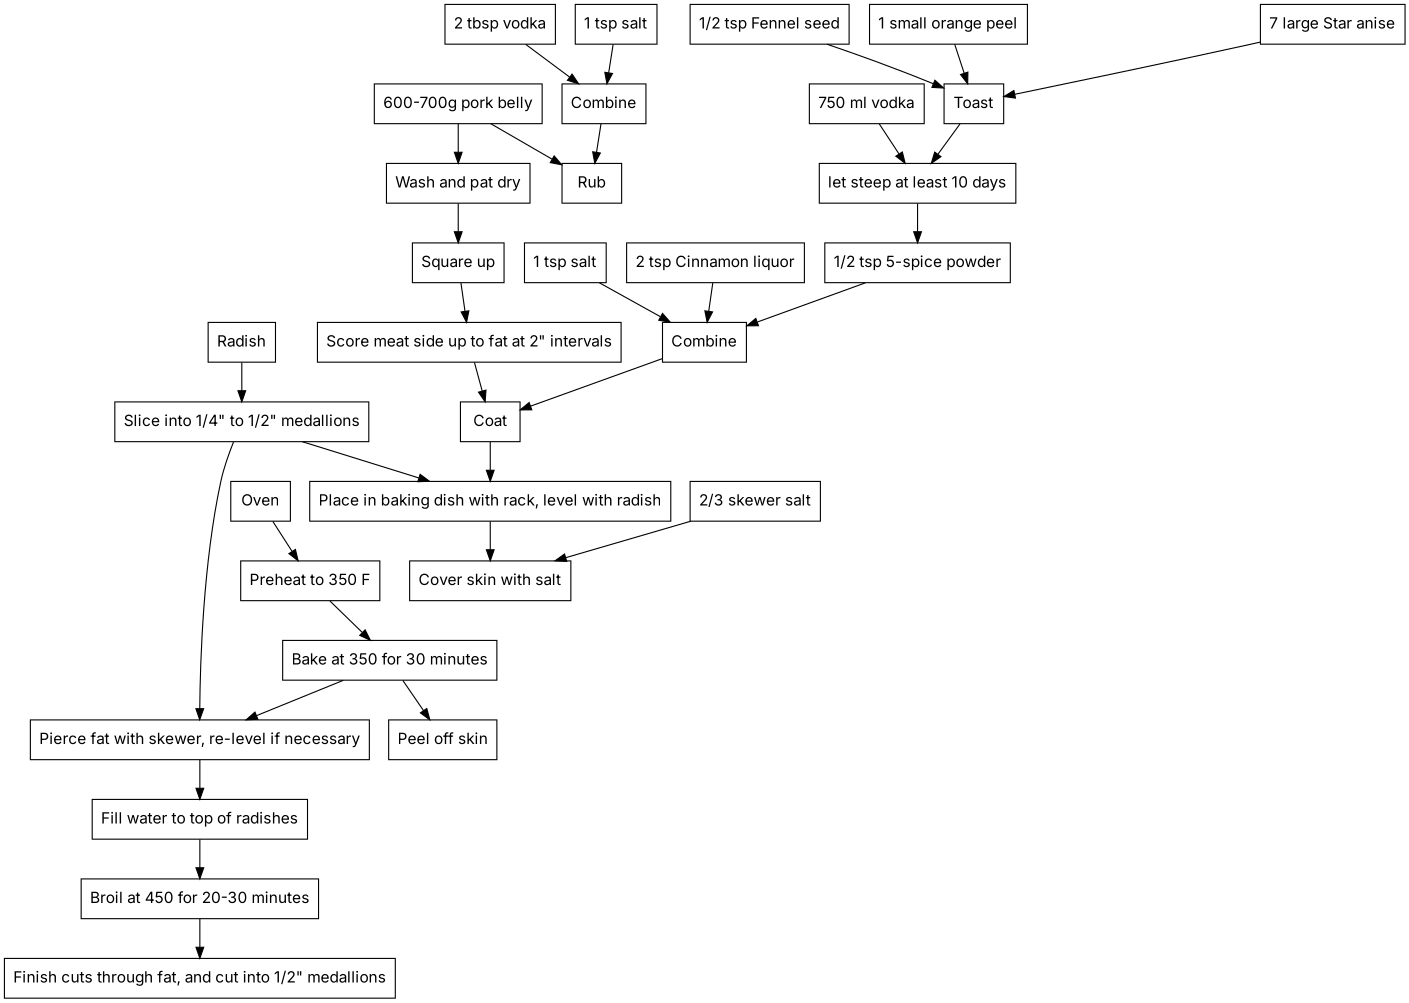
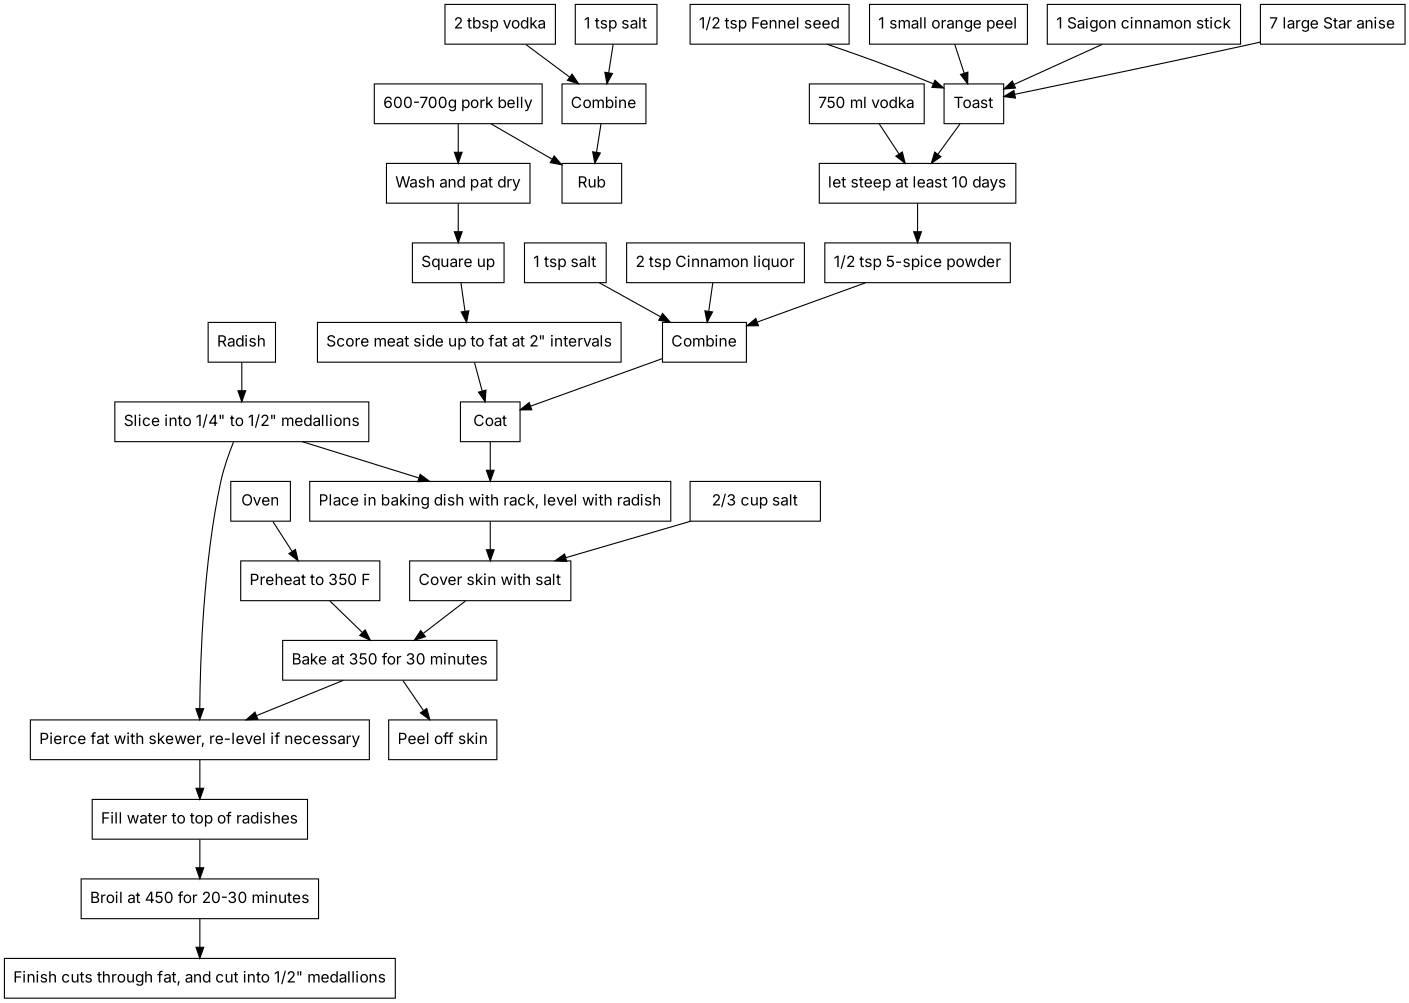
  digraph {
    fontname=Inter
    node [fontname=Inter shape=rectangle]
    edge [fontname=Inter]
    n1 [label="750 ml vodka"]
    n2 [label="let steep at least 10 days"]
+   n3 [label="1 Saigon cinnamon stick"]
    Toast
    n5 [label="7 large Star anise"]
    n6 [label="1/2 tsp Fennel seed"]
    n7 [label="1 small orange peel"]
    n8 [label="1/2 tsp 5-spice powder" rank=1]
    n9 [label="600-700g pork belly" rank=1]
    n10 [label=Rub]
    n11 [label="Wash and pat dry"]
    n12 [label="2 tbsp vodka" rank=1]
    n13 [label=Combine]
    n14 [label="1 tsp salt" rank=1]
    n15 [label="Square up"]
    n16 [label="Score meat side up to fat at 2\" intervals"]
    n17 [label=Coat]
    n18 [label="Place in baking dish with rack, level with radish"]
    n19 [label="1 tsp salt" rank=1]
    n20 [label=Combine]
    n21 [label="2 tsp Cinnamon liquor" rank=1]
    n22 [label="Cover skin with salt"]
    n23 [label="Preheat to 350 F"]
    n24 [label="Bake at 350 for 30 minutes"]
    Oven
    n26 [label="Pierce fat with skewer, re-level if necessary"]
    n27 [label="Peel off skin"]
-   n28 [label="2/3 skewer salt" rank=1]
+   n28 [label="2/3 cup salt" rank=1]
    n29 [label=Radish rank=1]
    n30 [label="Slice into 1/4\" to 1/2\" medallions"]
    n31 [label="Fill water to top of radishes"]
    n32 [label="Broil at 450 for 20-30 minutes"]
    n33 [label="Finish cuts through fat, and cut into 1/2\" medallions"]
    subgraph sub_1 {
      label="Cinnamon liquor"
      shape=rectangle
      n1
      n2
+     n3
      Toast
      n5
      n6
      n7
    }
    n1 -> n2
    n2 -> n8
+   n3 -> Toast
    Toast -> n2
    n5 -> Toast
    n6 -> Toast
    n7 -> Toast
    n8 -> n20
    n9 -> n10
    n9 -> n11
    n11 -> n15
    n12 -> n13
    n13 -> n10
    n14 -> n13
    n15 -> n16
    n16 -> n17
    n17 -> n18
    n18 -> n22
    n19 -> n20
    n20 -> n17
    n21 -> n20
+   n22 -> n24
    n23 -> n24
    n24 -> n26
    n24 -> n27
    Oven -> n23
    n26 -> n31
    n28 -> n22
    n29 -> n30
    n30 -> n18
    n30 -> n26
    n31 -> n32
    n32 -> n33
  }
